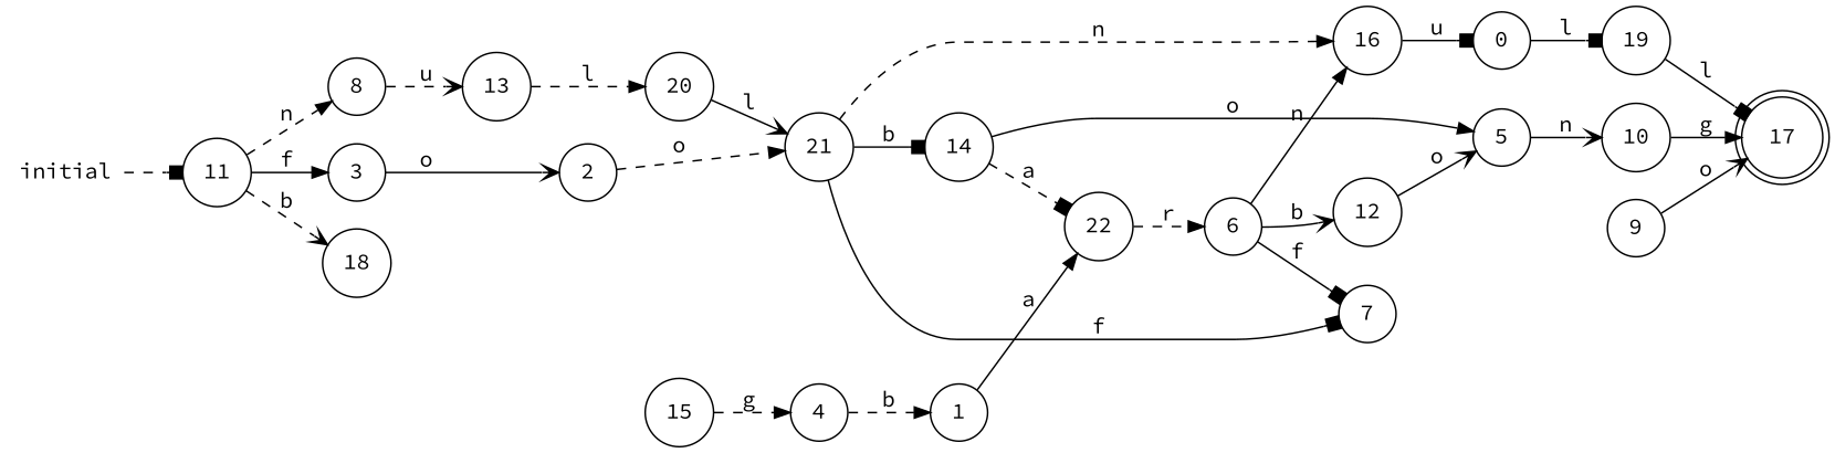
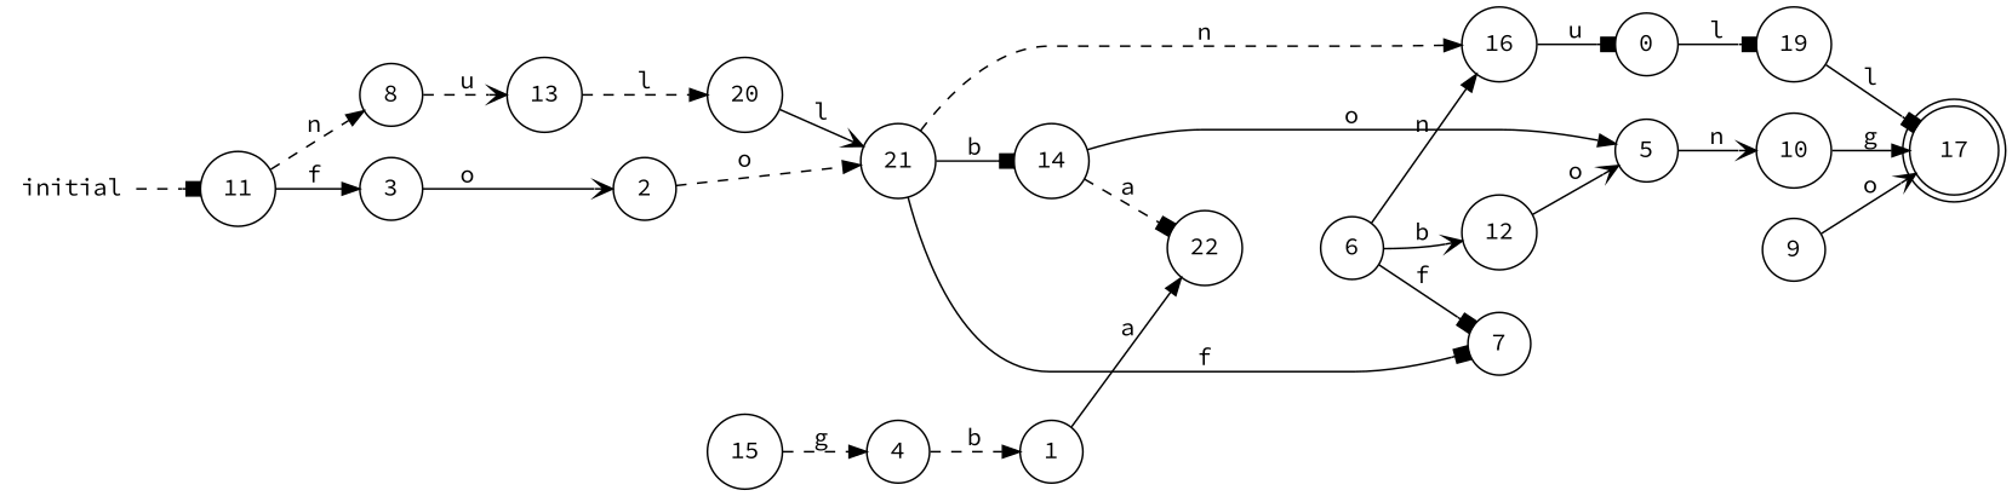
  digraph {
    fontname="Source Code Pro"
    rankdir=LR
    node [fontname="Source Code Pro" shape=circle]
    edge [arrowhead=normal fontname="Source Code Pro" style=solid]
    0
    19
    17 [shape=doublecircle]
    1
    22
    6
    16
    7
    12
    2
    21
    14
    5
    3
    4
    10
    9
    8
    13
    20
    11
-   18
    initial [shape=plaintext]
    15
    0 -> 19 [arrowhead=box label=l]
    19 -> 17 [arrowhead=box label=l]
    1 -> 22 [label=a]
-   22 -> 6 [label=r style=dashed]
    6 -> 16 [label=n]
    6 -> 7 [arrowhead=box label=f]
    6 -> 12 [arrowhead=vee label=b]
    16 -> 0 [arrowhead=box label=u]
    12 -> 5 [arrowhead=vee label=o]
    2 -> 21 [label=o style=dashed]
    21 -> 16 [label=n style=dashed]
    21 -> 7 [arrowhead=box label=f]
    21 -> 14 [arrowhead=box label=b]
    14 -> 22 [arrowhead=box label=a style=dashed]
    14 -> 5 [label=o]
    5 -> 10 [arrowhead=vee label=n]
    3 -> 2 [arrowhead=vee label=o]
    4 -> 1 [label=b style=dashed]
    10 -> 17 [label=g]
    9 -> 17 [arrowhead=vee label=o]
    8 -> 13 [arrowhead=vee label=u style=dashed]
    13 -> 20 [label=l style=dashed]
    20 -> 21 [arrowhead=vee label=l]
    11 -> 3 [label=f]
    11 -> 8 [label=n style=dashed]
-   11 -> 18 [arrowhead=vee label=b style=dashed]
    initial -> 11 [arrowhead=box style=dashed]
    15 -> 4 [label=g style=dashed]
  }
